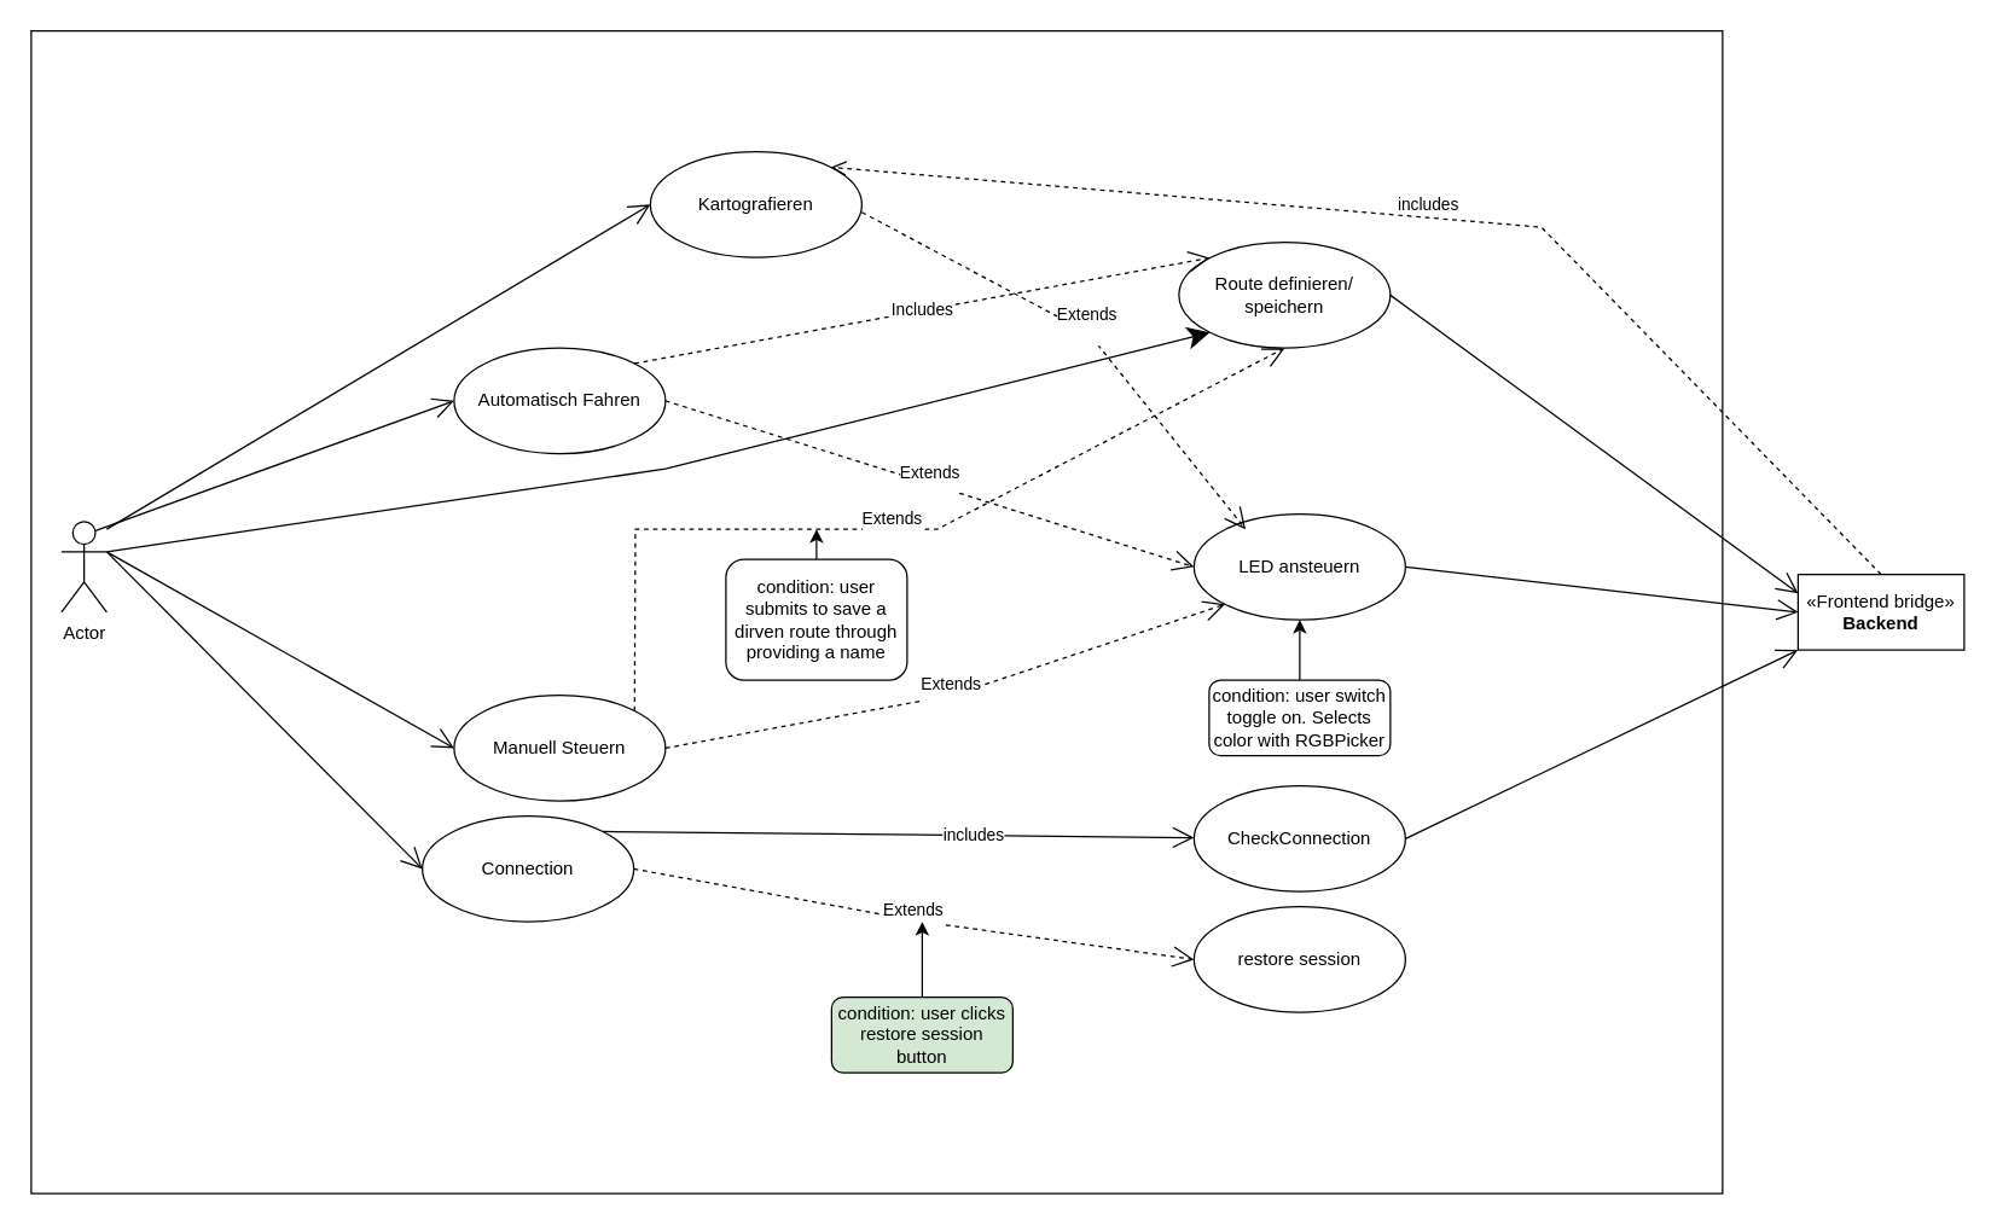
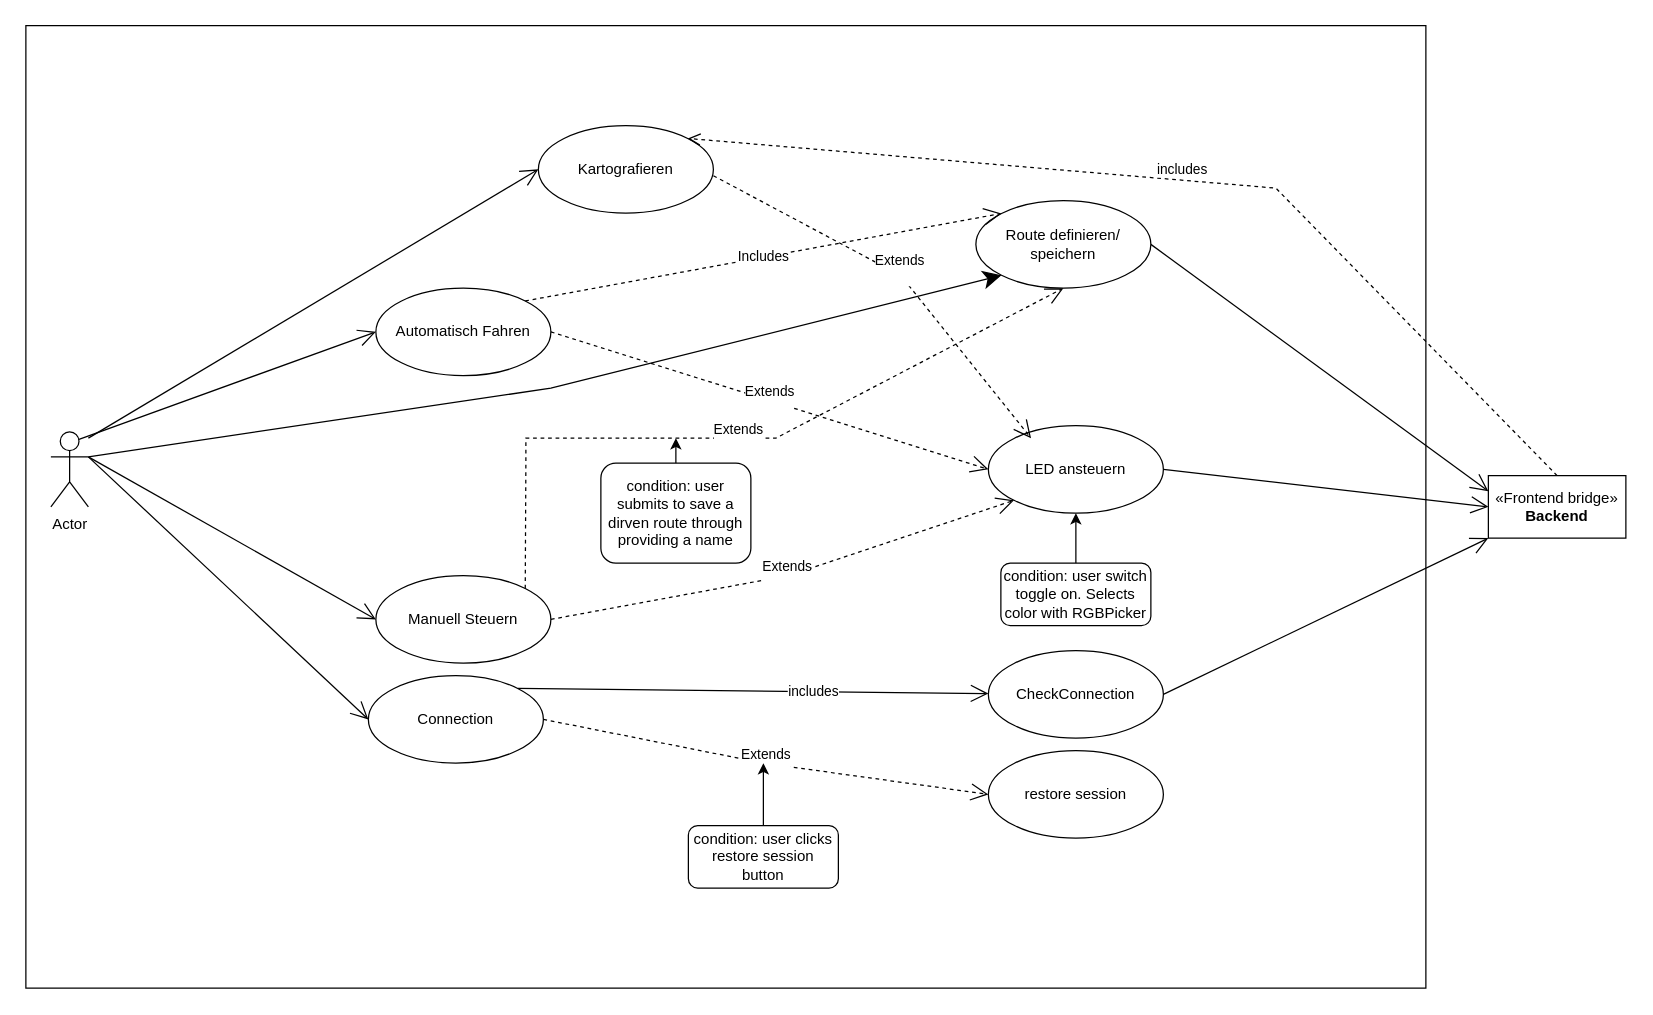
  <mxCell id="0" />
  <mxCell id="1" parent="0" />
  <mxCell id="2" value="" style="rounded=0;whiteSpace=wrap;html=1;" vertex="1" parent="1"><mxGeometry y="20" width="1120" height="770" as="geometry" x="20" /></mxCell>
  <mxCell id="3" value="Actor" style="shape=umlActor;verticalLabelPosition=bottom;verticalAlign=top;html=1;outlineConnect=0;" vertex="1" parent="1"><mxGeometry x="40" y="345" width="30" height="60" as="geometry" /></mxCell>
- <mxCell id="4" value="Connection" style="ellipse;whiteSpace=wrap;html=1;" vertex="1" parent="1"><mxGeometry x="279" y="540" width="140" height="70" as="geometry" /></mxCell>
+ <mxCell id="4" value="Connection" style="ellipse;whiteSpace=wrap;html=1;" vertex="1" parent="1"><mxGeometry x="294" y="540" width="140" height="70" as="geometry" /></mxCell>
  <mxCell id="5" value="restore session" style="ellipse;whiteSpace=wrap;html=1;" vertex="1" parent="1"><mxGeometry x="790" y="600" width="140" height="70" as="geometry" /></mxCell>
  <mxCell id="6" value="Manuell Steuern" style="ellipse;whiteSpace=wrap;html=1;" vertex="1" parent="1"><mxGeometry x="300" y="460" width="140" height="70" as="geometry" /></mxCell>
  <mxCell id="7" value="LED ansteuern" style="ellipse;whiteSpace=wrap;html=1;" vertex="1" parent="1"><mxGeometry x="790" y="340" width="140" height="70" as="geometry" /></mxCell>
  <mxCell id="8" value="Automatisch Fahren" style="ellipse;whiteSpace=wrap;html=1;" vertex="1" parent="1"><mxGeometry x="300" y="230" width="140" height="70" as="geometry" /></mxCell>
  <mxCell id="9" value="Route definieren/ speichern" style="ellipse;whiteSpace=wrap;html=1;" vertex="1" parent="1"><mxGeometry x="780" y="160" width="140" height="70" as="geometry" /></mxCell>
  <mxCell id="10" value="" style="endArrow=open;endFill=1;endSize=12;html=1;rounded=0;entryX=0;entryY=0.5;entryDx=0;entryDy=0;exitX=0.75;exitY=0.1;exitDx=0;exitDy=0;exitPerimeter=0;" edge="1" parent="1" source="3" target="8"><mxGeometry width="160" relative="1" as="geometry"><mxPoint x="70" y="360" as="sourcePoint" /><mxPoint x="480" y="370" as="targetPoint" /></mxGeometry></mxCell>
  <mxCell id="11" value="" style="endArrow=open;endFill=1;endSize=12;html=1;rounded=0;entryX=0;entryY=0.5;entryDx=0;entryDy=0;exitX=1;exitY=0.333;exitDx=0;exitDy=0;exitPerimeter=0;" edge="1" parent="1" source="3" target="6"><mxGeometry width="160" relative="1" as="geometry"><mxPoint x="320" y="370" as="sourcePoint" /><mxPoint x="480" y="370" as="targetPoint" /></mxGeometry></mxCell>
  <mxCell id="12" value="" style="endArrow=open;endFill=1;endSize=12;html=1;rounded=0;entryX=0;entryY=0.5;entryDx=0;entryDy=0;exitX=1;exitY=0.333;exitDx=0;exitDy=0;exitPerimeter=0;" edge="1" parent="1" source="3" target="4"><mxGeometry width="160" relative="1" as="geometry"><mxPoint x="320" y="370" as="sourcePoint" /><mxPoint x="480" y="370" as="targetPoint" /></mxGeometry></mxCell>
  <mxCell id="13" value="Kartografieren" style="ellipse;whiteSpace=wrap;html=1;" vertex="1" parent="1"><mxGeometry x="430" y="100" width="140" height="70" as="geometry" /></mxCell>
  <mxCell id="14" value="" style="endArrow=open;endFill=1;endSize=12;html=1;rounded=0;entryX=0;entryY=0.5;entryDx=0;entryDy=0;" edge="1" parent="1" target="13"><mxGeometry width="160" relative="1" as="geometry"><mxPoint x="70" y="350" as="sourcePoint" /><mxPoint x="480" y="370" as="targetPoint" /></mxGeometry></mxCell>
  <mxCell id="15" value="Extends&lt;div&gt;&lt;br&gt;&lt;/div&gt;" style="endArrow=open;endSize=12;dashed=1;html=1;rounded=0;exitX=1;exitY=0.5;exitDx=0;exitDy=0;entryX=0;entryY=0.5;entryDx=0;entryDy=0;" edge="1" parent="1" source="4" target="5"><mxGeometry width="160" relative="1" as="geometry"><mxPoint x="610" y="580" as="sourcePoint" /><mxPoint x="770" y="580" as="targetPoint" /><Array as="points"><mxPoint x="610" y="610" /></Array></mxGeometry></mxCell>
  <mxCell id="16" value="Extends&lt;div&gt;&lt;br&gt;&lt;/div&gt;" style="endArrow=open;endSize=12;dashed=1;html=1;rounded=0;exitX=1;exitY=0.5;exitDx=0;exitDy=0;entryX=0;entryY=1;entryDx=0;entryDy=0;" edge="1" parent="1" source="6" target="7"><mxGeometry width="160" relative="1" as="geometry"><mxPoint x="595" y="450" as="sourcePoint" /><mxPoint x="770" y="385" as="targetPoint" /><Array as="points"><mxPoint x="630" y="460" /></Array></mxGeometry></mxCell>
  <mxCell id="17" value="Extends&lt;div&gt;&lt;br&gt;&lt;/div&gt;" style="endArrow=open;endSize=12;dashed=1;html=1;rounded=0;exitX=1;exitY=0.5;exitDx=0;exitDy=0;entryX=0;entryY=0.5;entryDx=0;entryDy=0;" edge="1" parent="1" source="8" target="7"><mxGeometry width="160" relative="1" as="geometry"><mxPoint x="450" y="270" as="sourcePoint" /><mxPoint x="812.46" y="354.81" as="targetPoint" /></mxGeometry></mxCell>
  <mxCell id="18" value="Extends&lt;div&gt;&lt;br&gt;&lt;/div&gt;" style="endArrow=open;endSize=12;dashed=1;html=1;rounded=0;exitX=1;exitY=0.5;exitDx=0;exitDy=0;" edge="1" parent="1"><mxGeometry x="-0.005" y="4" width="160" relative="1" as="geometry"><mxPoint x="570" y="140.06" as="sourcePoint" /><mxPoint x="824.141" y="350.001" as="targetPoint" /><Array as="points"><mxPoint x="720" y="220" /></Array><mxPoint as="offset" /></mxGeometry></mxCell>
  <mxCell id="19" value="&lt;div&gt;Includes&lt;/div&gt;" style="endArrow=open;endSize=12;dashed=1;html=1;rounded=0;exitX=1;exitY=0;exitDx=0;exitDy=0;entryX=0;entryY=0;entryDx=0;entryDy=0;" edge="1" parent="1" source="8" target="9"><mxGeometry width="160" relative="1" as="geometry"><mxPoint x="650" y="575" as="sourcePoint" /><mxPoint x="810" y="575" as="targetPoint" /></mxGeometry></mxCell>
  <mxCell id="20" value="Extends&lt;div&gt;&lt;br&gt;&lt;/div&gt;" style="endArrow=open;endSize=12;dashed=1;html=1;rounded=0;exitX=1;exitY=0;exitDx=0;exitDy=0;entryX=0.5;entryY=1;entryDx=0;entryDy=0;" edge="1" parent="1" source="6" target="9"><mxGeometry width="160" relative="1" as="geometry"><mxPoint x="660" y="585" as="sourcePoint" /><mxPoint x="820" y="585" as="targetPoint" /><Array as="points"><mxPoint x="420" y="370" /><mxPoint x="420" y="350" /><mxPoint x="620" y="350" /></Array></mxGeometry></mxCell>
  <mxCell id="21" value="" style="endArrow=classic;endFill=1;endSize=12;html=1;rounded=0;entryX=0;entryY=1;entryDx=0;entryDy=0;exitX=1;exitY=0.333;exitDx=0;exitDy=0;exitPerimeter=0;" edge="1" parent="1" source="3" target="9"><mxGeometry width="160" relative="1" as="geometry"><mxPoint x="320" y="370" as="sourcePoint" /><mxPoint x="480" y="255" as="targetPoint" /><Array as="points"><mxPoint x="440" y="310" /></Array></mxGeometry></mxCell>
  <mxCell id="22" value="CheckConnection" style="ellipse;whiteSpace=wrap;html=1;" vertex="1" parent="1"><mxGeometry x="790" y="520" width="140" height="70" as="geometry" /></mxCell>
  <mxCell id="23" value="" style="endArrow=open;endFill=1;endSize=12;html=1;rounded=0;exitX=1;exitY=0;exitDx=0;exitDy=0;" edge="1" parent="1" source="4" target="22"><mxGeometry width="160" relative="1" as="geometry"><mxPoint x="330" y="380" as="sourcePoint" /><mxPoint x="811" y="265" as="targetPoint" /></mxGeometry></mxCell>
  <mxCell id="24" value="includes" style="edgeLabel;html=1;align=center;verticalAlign=middle;resizable=0;points=[];" vertex="1" connectable="0" parent="23"><mxGeometry x="0.253" relative="1" as="geometry"><mxPoint as="offset" /></mxGeometry></mxCell>
  <mxCell id="25" value="" style="endArrow=open;endFill=1;endSize=12;html=1;rounded=0;exitX=1;exitY=0.5;exitDx=0;exitDy=0;entryX=0;entryY=1;entryDx=0;entryDy=0;" edge="1" parent="1" source="22" target="26"><mxGeometry width="160" relative="1" as="geometry"><mxPoint x="880" y="695" as="sourcePoint" /><mxPoint x="1180" y="515" as="targetPoint" /></mxGeometry></mxCell>
  <mxCell id="26" value="«Frontend bridge»&lt;br&gt;&lt;b&gt;Backend&lt;/b&gt;" style="html=1;whiteSpace=wrap;" vertex="1" parent="1"><mxGeometry x="1190" y="380" width="110" height="50" as="geometry" /></mxCell>
  <mxCell id="27" value="" style="endArrow=open;endFill=1;endSize=12;html=1;rounded=0;exitX=1;exitY=0.5;exitDx=0;exitDy=0;entryX=0;entryY=0.5;entryDx=0;entryDy=0;" edge="1" parent="1" source="7" target="26"><mxGeometry width="160" relative="1" as="geometry"><mxPoint x="930" y="525" as="sourcePoint" /><mxPoint x="1200" y="415" as="targetPoint" /></mxGeometry></mxCell>
  <mxCell id="28" value="" style="endArrow=open;endFill=1;endSize=12;html=1;rounded=0;exitX=1;exitY=0.5;exitDx=0;exitDy=0;entryX=0;entryY=0.25;entryDx=0;entryDy=0;" edge="1" parent="1" source="9" target="26"><mxGeometry width="160" relative="1" as="geometry"><mxPoint x="940" y="385" as="sourcePoint" /><mxPoint x="1200" y="415" as="targetPoint" /></mxGeometry></mxCell>
  <mxCell id="29" value="includes" style="html=1;verticalAlign=bottom;endArrow=open;dashed=1;endSize=8;curved=0;rounded=0;entryX=1;entryY=0;entryDx=0;entryDy=0;exitX=0.5;exitY=0;exitDx=0;exitDy=0;" edge="1" parent="1" source="26" target="13"><mxGeometry relative="1" as="geometry"><mxPoint x="1000.5" y="350" as="sourcePoint" /><mxPoint x="599.997" y="140.251" as="targetPoint" /><Array as="points"><mxPoint x="1020" y="150" /></Array></mxGeometry></mxCell>
  <mxCell id="30" style="edgeStyle=orthogonalEdgeStyle;rounded=0;orthogonalLoop=1;jettySize=auto;html=1;" edge="1" parent="1" source="31"><mxGeometry relative="1" as="geometry"><mxPoint x="540" y="350" as="targetPoint" /></mxGeometry></mxCell>
  <mxCell id="31" value="condition: user submits to save a dirven route through providing a name" style="rounded=1;whiteSpace=wrap;html=1;" vertex="1" parent="1"><mxGeometry x="480" y="370" width="120" height="80" as="geometry" /></mxCell>
  <mxCell id="32" style="edgeStyle=orthogonalEdgeStyle;rounded=0;orthogonalLoop=1;jettySize=auto;html=1;exitX=0.5;exitY=0;exitDx=0;exitDy=0;" edge="1" parent="1" source="33" target="7"><mxGeometry relative="1" as="geometry" /></mxCell>
  <mxCell id="33" value="condition: user switch toggle on. Selects color with RGBPicker" style="rounded=1;whiteSpace=wrap;html=1;" vertex="1" parent="1"><mxGeometry x="800" y="450" width="120" height="50" as="geometry" /></mxCell>
  <mxCell id="34" style="edgeStyle=orthogonalEdgeStyle;rounded=0;orthogonalLoop=1;jettySize=auto;html=1;" edge="1" parent="1" source="35"><mxGeometry relative="1" as="geometry"><mxPoint x="610" y="610" as="targetPoint" /></mxGeometry></mxCell>
- <mxCell id="35" value="condition: user clicks restore session button" style="rounded=1;whiteSpace=wrap;html=1;fillColor=#d5e8d4;" vertex="1" parent="1"><mxGeometry x="550" y="660" width="120" height="50" as="geometry" /></mxCell>
+ <mxCell id="35" value="condition: user clicks restore session button" style="rounded=1;whiteSpace=wrap;html=1;" vertex="1" parent="1"><mxGeometry x="550" y="660" width="120" height="50" as="geometry" /></mxCell>
